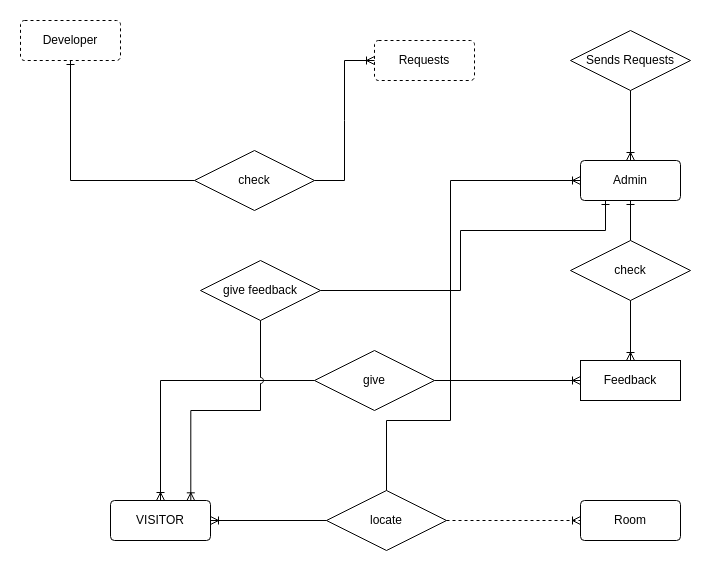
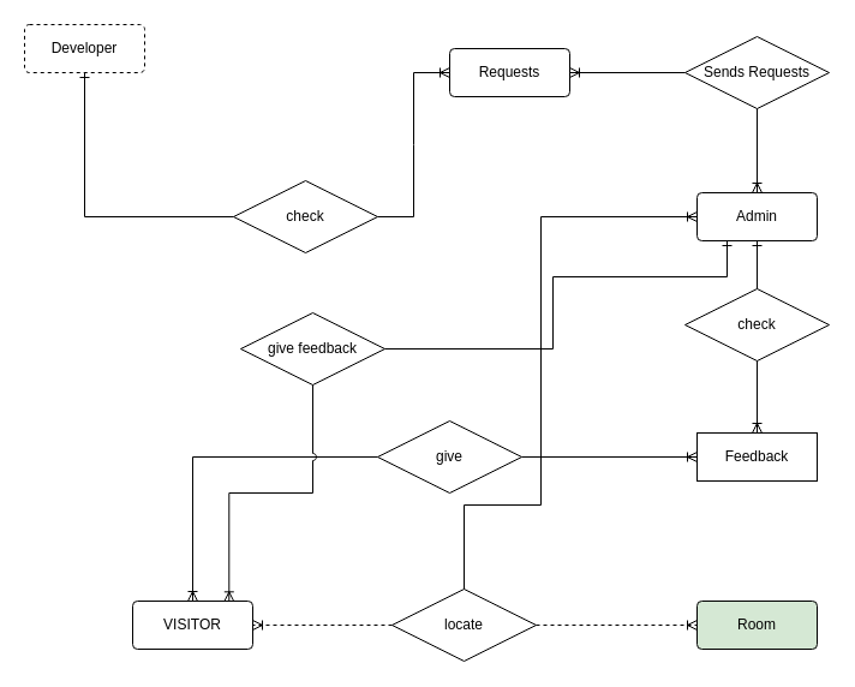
  <mxCell id="0" />
  <mxCell id="1" parent="0" />
  <mxCell id="2" value="VISITOR" style="rounded=1;arcSize=10;whiteSpace=wrap;html=1;align=center;" parent="1" vertex="1"><mxGeometry x="110" y="500" width="100" height="40" as="geometry" /></mxCell>
  <mxCell id="3" value="locate" style="shape=rhombus;perimeter=rhombusPerimeter;whiteSpace=wrap;html=1;align=center;" parent="1" vertex="1"><mxGeometry x="326" y="490" width="120" height="60" as="geometry" /></mxCell>
- <mxCell id="4" value="" style="fontSize=12;html=1;endArrow=ERoneToMany;entryX=1;entryY=0.5;entryDx=0;entryDy=0;exitX=0;exitY=0.5;exitDx=0;exitDy=0;rounded=0;" parent="1" source="3" target="2" edge="1"><mxGeometry width="100" height="100" relative="1" as="geometry"><mxPoint x="100" y="670" as="sourcePoint" /><mxPoint x="200" y="570" as="targetPoint" /></mxGeometry></mxCell>
- <mxCell id="5" value="Room" style="rounded=1;arcSize=10;whiteSpace=wrap;html=1;align=center;" parent="1" vertex="1"><mxGeometry x="580" y="500" width="100" height="40" as="geometry" /></mxCell>
+ <mxCell id="4" value="" style="fontSize=12;html=1;endArrow=ERoneToMany;entryX=1;entryY=0.5;entryDx=0;entryDy=0;exitX=0;exitY=0.5;exitDx=0;exitDy=0;rounded=0;dashed=1;" parent="1" source="3" target="2" edge="1"><mxGeometry width="100" height="100" relative="1" as="geometry"><mxPoint x="100" y="670" as="sourcePoint" /><mxPoint x="200" y="570" as="targetPoint" /></mxGeometry></mxCell>
+ <mxCell id="5" value="Room" style="rounded=1;arcSize=10;whiteSpace=wrap;html=1;align=center;fillColor=#d5e8d4;" parent="1" vertex="1"><mxGeometry x="580" y="500" width="100" height="40" as="geometry" /></mxCell>
  <mxCell id="6" value="" style="fontSize=12;html=1;endArrow=ERoneToMany;entryX=0;entryY=0.5;entryDx=0;entryDy=0;exitX=1;exitY=0.5;exitDx=0;exitDy=0;rounded=0;dashed=1;" parent="1" source="3" target="5" edge="1"><mxGeometry width="100" height="100" relative="1" as="geometry"><mxPoint x="426" y="490" as="sourcePoint" /><mxPoint x="426" y="340" as="targetPoint" /></mxGeometry></mxCell>
  <mxCell id="7" value="give" style="shape=rhombus;perimeter=rhombusPerimeter;whiteSpace=wrap;html=1;align=center;" parent="1" vertex="1"><mxGeometry x="314" y="350" width="120" height="60" as="geometry" /></mxCell>
  <mxCell id="8" value="Feedback" style="arcSize=10;whiteSpace=wrap;html=1;align=center;rounded=0;" parent="1" vertex="1"><mxGeometry x="580" y="360" width="100" height="40" as="geometry" /></mxCell>
  <mxCell id="9" value="" style="edgeStyle=orthogonalEdgeStyle;fontSize=12;html=1;endArrow=ERoneToMany;strokeColor=#000000;exitX=0;exitY=0.5;exitDx=0;exitDy=0;entryX=0.5;entryY=0;entryDx=0;entryDy=0;rounded=0;" parent="1" source="7" target="2" edge="1"><mxGeometry width="100" height="100" relative="1" as="geometry"><mxPoint x="170" y="410" as="sourcePoint" /><mxPoint x="180" y="340" as="targetPoint" /></mxGeometry></mxCell>
  <mxCell id="10" value="" style="edgeStyle=orthogonalEdgeStyle;fontSize=12;html=1;endArrow=ERoneToMany;strokeColor=#000000;entryX=0;entryY=0.5;entryDx=0;entryDy=0;exitX=1;exitY=0.5;exitDx=0;exitDy=0;" parent="1" source="7" target="8" edge="1"><mxGeometry width="100" height="100" relative="1" as="geometry"><mxPoint x="320" y="410" as="sourcePoint" /><mxPoint x="170" y="510" as="targetPoint" /></mxGeometry></mxCell>
  <mxCell id="11" value="Admin" style="rounded=1;arcSize=10;whiteSpace=wrap;html=1;align=center;" parent="1" vertex="1"><mxGeometry x="580" y="160" width="100" height="40" as="geometry" /></mxCell>
  <mxCell id="12" value="check" style="shape=rhombus;perimeter=rhombusPerimeter;whiteSpace=wrap;html=1;align=center;" parent="1" vertex="1"><mxGeometry x="570" y="240" width="120" height="60" as="geometry" /></mxCell>
  <mxCell id="13" value="" style="fontSize=12;html=1;endArrow=ERone;endFill=1;strokeColor=#000000;entryX=0.5;entryY=1;entryDx=0;entryDy=0;exitX=0.5;exitY=0;exitDx=0;exitDy=0;" parent="1" source="12" target="11" edge="1"><mxGeometry width="100" height="100" relative="1" as="geometry"><mxPoint x="410" y="270" as="sourcePoint" /><mxPoint x="510" y="170" as="targetPoint" /></mxGeometry></mxCell>
  <mxCell id="14" value="" style="edgeStyle=orthogonalEdgeStyle;fontSize=12;html=1;endArrow=ERoneToMany;strokeColor=#000000;exitX=0.5;exitY=1;exitDx=0;exitDy=0;" parent="1" source="12" target="8" edge="1"><mxGeometry width="100" height="100" relative="1" as="geometry"><mxPoint x="440" y="350" as="sourcePoint" /><mxPoint x="590" y="350" as="targetPoint" /></mxGeometry></mxCell>
  <mxCell id="15" value="give feedback" style="shape=rhombus;perimeter=rhombusPerimeter;whiteSpace=wrap;html=1;align=center;" parent="1" vertex="1"><mxGeometry x="200" y="260" width="120" height="60" as="geometry" /></mxCell>
  <mxCell id="16" value="" style="edgeStyle=orthogonalEdgeStyle;fontSize=12;html=1;endArrow=ERoneToMany;strokeColor=#000000;exitX=0.5;exitY=1;exitDx=0;exitDy=0;jumpStyle=arc;rounded=0;entryX=0.803;entryY=0.008;entryDx=0;entryDy=0;entryPerimeter=0;" parent="1" source="15" target="2" edge="1"><mxGeometry width="100" height="100" relative="1" as="geometry"><mxPoint x="270" y="270" as="sourcePoint" /><mxPoint x="191" y="498" as="targetPoint" /></mxGeometry></mxCell>
  <mxCell id="17" value="" style="fontSize=12;html=1;endArrow=ERone;endFill=1;strokeColor=#000000;entryX=0.25;entryY=1;entryDx=0;entryDy=0;exitX=1;exitY=0.5;exitDx=0;exitDy=0;edgeStyle=orthogonalEdgeStyle;rounded=0;" parent="1" source="15" target="11" edge="1"><mxGeometry width="100" height="100" relative="1" as="geometry"><mxPoint x="534" y="40" as="sourcePoint" /><mxPoint x="640" y="210" as="targetPoint" /><Array as="points"><mxPoint x="460" y="290" /><mxPoint x="460" y="230" /><mxPoint x="605" y="230" /></Array></mxGeometry></mxCell>
  <mxCell id="18" value="Developer" style="rounded=1;arcSize=10;whiteSpace=wrap;html=1;align=center;dashed=1;" parent="1" vertex="1"><mxGeometry x="20" y="20" width="100" height="40" as="geometry" /></mxCell>
  <mxCell id="19" value="check" style="shape=rhombus;perimeter=rhombusPerimeter;whiteSpace=wrap;html=1;align=center;" parent="1" vertex="1"><mxGeometry x="194" y="150" width="120" height="60" as="geometry" /></mxCell>
  <mxCell id="20" value="" style="edgeStyle=orthogonalEdgeStyle;fontSize=12;html=1;endArrow=ERone;endFill=1;rounded=0;entryX=0.5;entryY=1;entryDx=0;entryDy=0;exitX=0;exitY=0.5;exitDx=0;exitDy=0;" parent="1" source="19" target="18" edge="1"><mxGeometry width="100" height="100" relative="1" as="geometry"><mxPoint x="70" y="260" as="sourcePoint" /><mxPoint x="170" y="160" as="targetPoint" /></mxGeometry></mxCell>
- <mxCell id="21" value="Requests" style="rounded=1;arcSize=10;whiteSpace=wrap;html=1;align=center;dashed=1;" parent="1" vertex="1"><mxGeometry x="374" y="40" width="100" height="40" as="geometry" /></mxCell>
+ <mxCell id="21" value="Requests" style="rounded=1;arcSize=10;whiteSpace=wrap;html=1;align=center;" parent="1" vertex="1"><mxGeometry x="374" y="40" width="100" height="40" as="geometry" /></mxCell>
  <mxCell id="22" value="" style="edgeStyle=entityRelationEdgeStyle;fontSize=12;html=1;endArrow=ERoneToMany;rounded=0;exitX=1;exitY=0.5;exitDx=0;exitDy=0;entryX=0;entryY=0.5;entryDx=0;entryDy=0;" parent="1" source="19" target="21" edge="1"><mxGeometry width="100" height="100" relative="1" as="geometry"><mxPoint x="350" y="210" as="sourcePoint" /><mxPoint x="450" y="110" as="targetPoint" /></mxGeometry></mxCell>
  <mxCell id="23" value="Sends Requests" style="shape=rhombus;perimeter=rhombusPerimeter;whiteSpace=wrap;html=1;align=center;" parent="1" vertex="1"><mxGeometry x="570" y="30" width="120" height="60" as="geometry" /></mxCell>
  <mxCell id="24" value="" style="fontSize=12;html=1;endArrow=ERoneToMany;rounded=0;exitX=0.5;exitY=1;exitDx=0;exitDy=0;entryX=0.5;entryY=0;entryDx=0;entryDy=0;" parent="1" source="23" target="11" edge="1"><mxGeometry width="100" height="100" relative="1" as="geometry"><mxPoint x="460" y="220" as="sourcePoint" /><mxPoint x="520" y="100" as="targetPoint" /></mxGeometry></mxCell>
+ <mxCell id="25" value="" style="fontSize=12;html=1;endArrow=ERoneToMany;rounded=0;exitX=0;exitY=0.5;exitDx=0;exitDy=0;entryX=1;entryY=0.5;entryDx=0;entryDy=0;" parent="1" source="23" target="21" edge="1"><mxGeometry width="100" height="100" relative="1" as="geometry"><mxPoint x="540" y="80" as="sourcePoint" /><mxPoint x="540" y="150" as="targetPoint" /></mxGeometry></mxCell>
  <mxCell id="26" value="" style="fontSize=12;html=1;endArrow=ERoneToMany;entryX=0;entryY=0.5;entryDx=0;entryDy=0;exitX=0.5;exitY=0;exitDx=0;exitDy=0;rounded=0;edgeStyle=orthogonalEdgeStyle;" parent="1" source="3" target="11" edge="1"><mxGeometry width="100" height="100" relative="1" as="geometry"><mxPoint x="336" y="530" as="sourcePoint" /><mxPoint x="220" y="530" as="targetPoint" /><Array as="points"><mxPoint x="386" y="420" /><mxPoint x="450" y="420" /><mxPoint x="450" y="180" /></Array></mxGeometry></mxCell>
